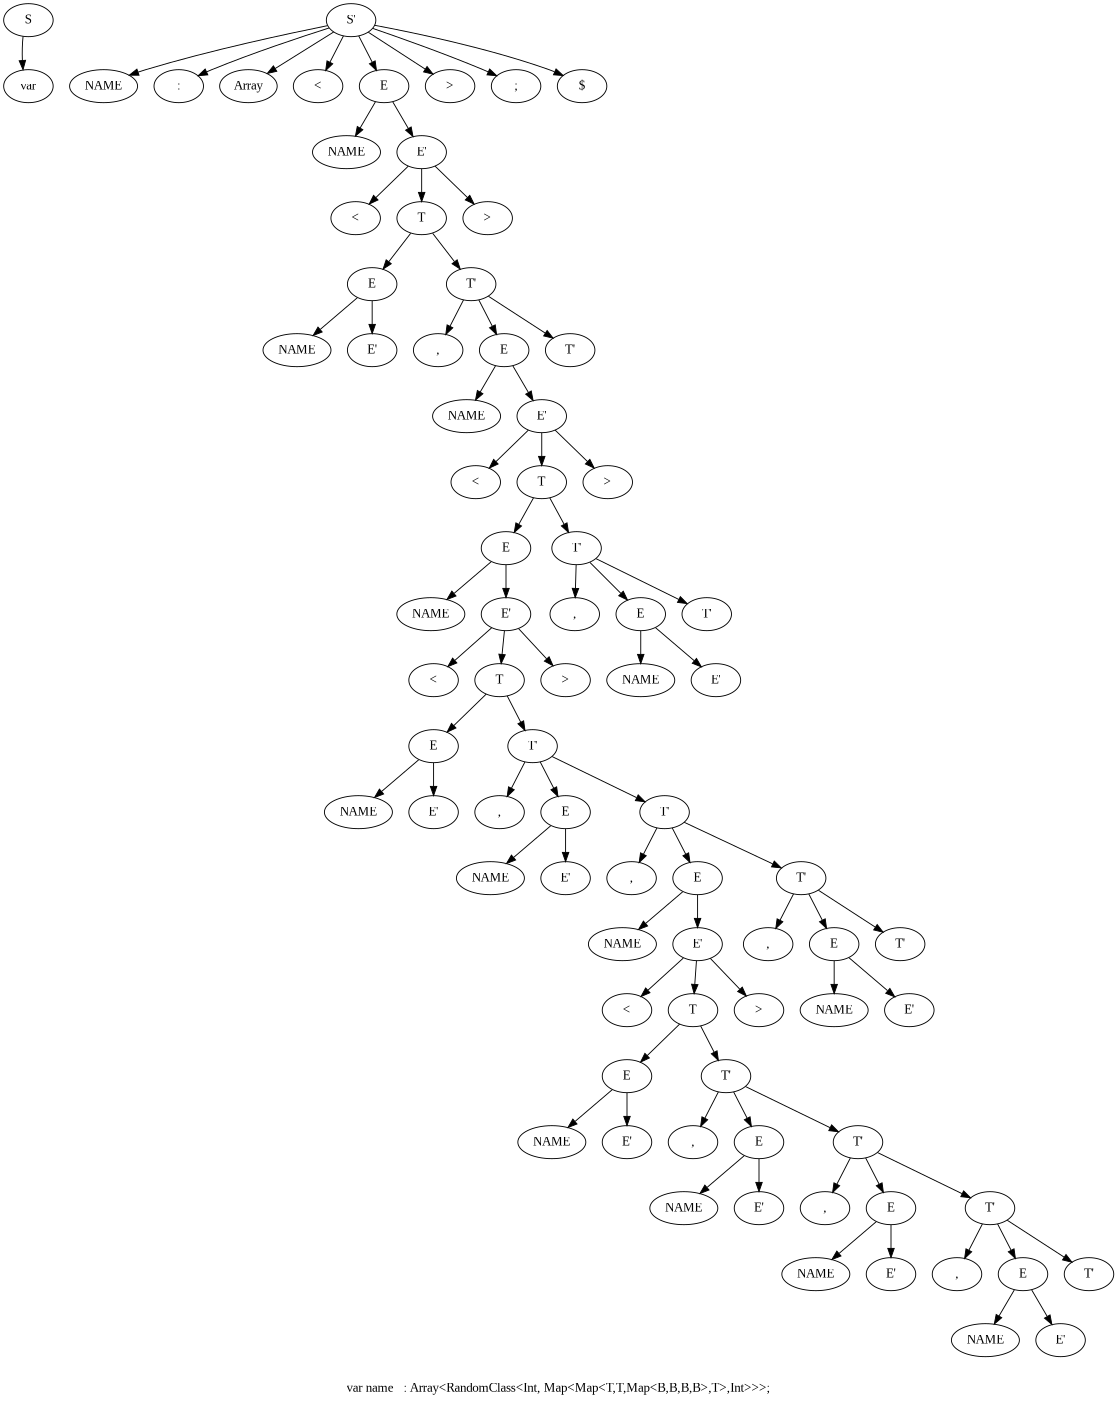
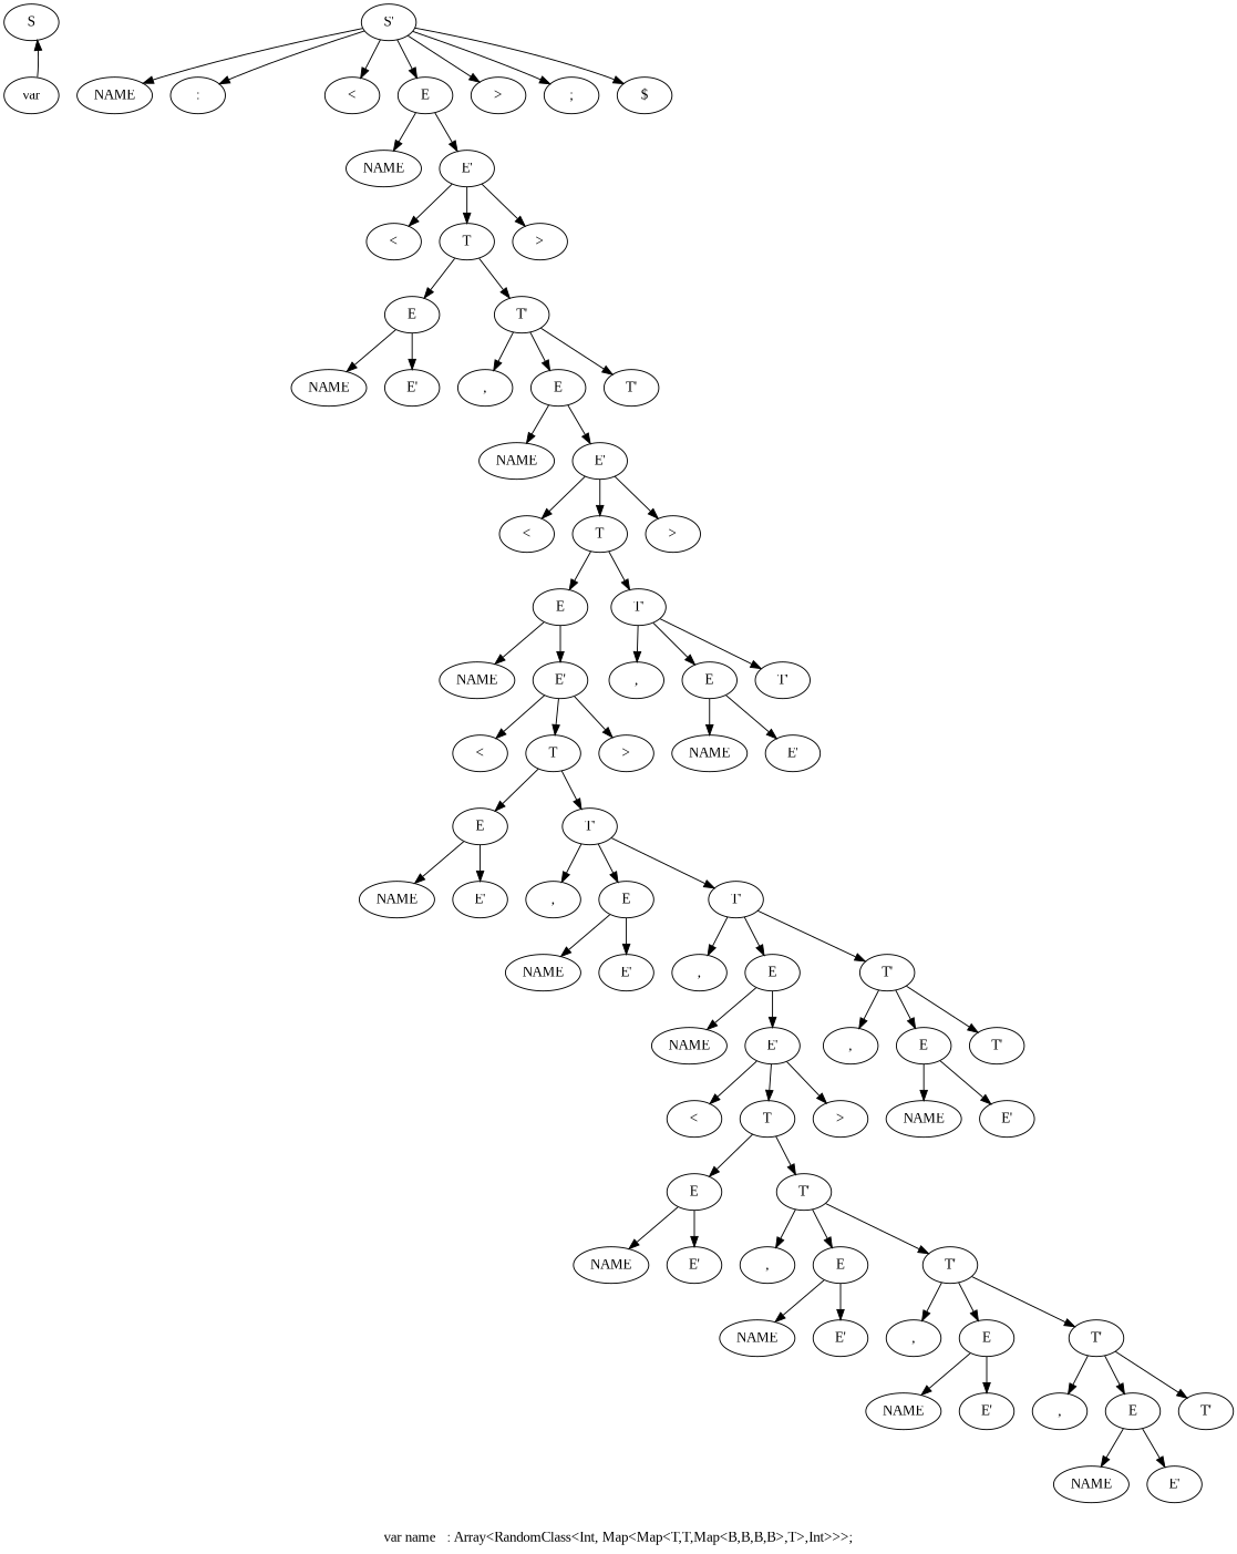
  digraph {
    fontname="Liberation Serif"
    label="var name   : Array<RandomClass<Int, Map<Map<T,T,Map<B,B,B,B>,T>,Int>>>;"
    node [fontname="Liberation Serif"]
    edge [fontname="Liberation Serif"]
    n1 [label=S]
    n2 [label=var]
    n3 [label="S'"]
    n4 [label=NAME]
    n5 [label=":"]
-   n6 [label=Array]
    n7 [label="<"]
    n8 [label=E]
    n9 [label=">"]
    n10 [label=";"]
    n11 [label="$"]
    n12 [label=NAME]
    n13 [label="E'"]
    n14 [label="<"]
    n15 [label=T]
    n16 [label=">"]
    n17 [label=E]
    n18 [label="T'"]
    n19 [label=NAME]
    n20 [label="E'"]
    n21 [label=","]
    n22 [label=E]
    n23 [label="T'"]
    n24 [label=NAME]
    n25 [label="E'"]
    n26 [label="<"]
    n27 [label=T]
    n28 [label=">"]
    n29 [label=E]
    n30 [label="T'"]
    n31 [label=NAME]
    n32 [label="E'"]
    n33 [label=","]
    n34 [label=E]
    n35 [label="T'"]
    n36 [label="<"]
    n37 [label=T]
    n38 [label=">"]
    n39 [label=NAME]
    n40 [label="E'"]
    n41 [label=E]
    n42 [label="T'"]
    n43 [label=NAME]
    n44 [label="E'"]
    n45 [label=","]
    n46 [label=E]
    n47 [label="T'"]
    n48 [label=NAME]
    n49 [label="E'"]
    n50 [label=","]
    n51 [label=E]
    n52 [label="T'"]
    n53 [label=NAME]
    n54 [label="E'"]
    n55 [label=","]
    n56 [label=E]
    n57 [label="T'"]
    n58 [label="<"]
    n59 [label=T]
    n60 [label=">"]
    n61 [label=NAME]
    n62 [label="E'"]
    n63 [label=E]
    n64 [label="T'"]
    n65 [label=NAME]
    n66 [label="E'"]
    n67 [label=","]
    n68 [label=E]
    n69 [label="T'"]
    n70 [label=NAME]
    n71 [label="E'"]
    n72 [label=","]
    n73 [label=E]
    n74 [label="T'"]
    n75 [label=NAME]
    n76 [label="E'"]
    n77 [label=","]
    n78 [label=E]
    n79 [label="T'"]
    n80 [label=NAME]
    n81 [label="E'"]
-   n1 -> n2
+   n2 -> n1
    n3 -> n4
    n3 -> n5
-   n3 -> n6
    n3 -> n7
    n3 -> n8
    n3 -> n9
    n3 -> n10
    n3 -> n11
    n8 -> n12
    n8 -> n13
    n13 -> n14
    n13 -> n15
    n13 -> n16
    n15 -> n17
    n15 -> n18
    n17 -> n19
    n17 -> n20
    n18 -> n21
    n18 -> n22
    n18 -> n23
    n22 -> n24
    n22 -> n25
    n25 -> n26
    n25 -> n27
    n25 -> n28
    n27 -> n29
    n27 -> n30
    n29 -> n31
    n29 -> n32
    n30 -> n33
    n30 -> n34
    n30 -> n35
    n32 -> n36
    n32 -> n37
    n32 -> n38
    n34 -> n39
    n34 -> n40
    n37 -> n41
    n37 -> n42
    n41 -> n43
    n41 -> n44
    n42 -> n45
    n42 -> n46
    n42 -> n47
    n46 -> n48
    n46 -> n49
    n47 -> n50
    n47 -> n51
    n47 -> n52
    n51 -> n53
    n51 -> n54
    n52 -> n55
    n52 -> n56
    n52 -> n57
    n54 -> n58
    n54 -> n59
    n54 -> n60
    n56 -> n61
    n56 -> n62
    n59 -> n63
    n59 -> n64
    n63 -> n65
    n63 -> n66
    n64 -> n67
    n64 -> n68
    n64 -> n69
    n68 -> n70
    n68 -> n71
    n69 -> n72
    n69 -> n73
    n69 -> n74
    n73 -> n75
    n73 -> n76
    n74 -> n77
    n74 -> n78
    n74 -> n79
    n78 -> n80
    n78 -> n81
  }
